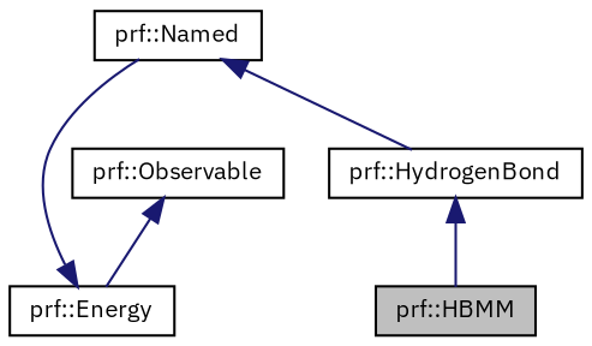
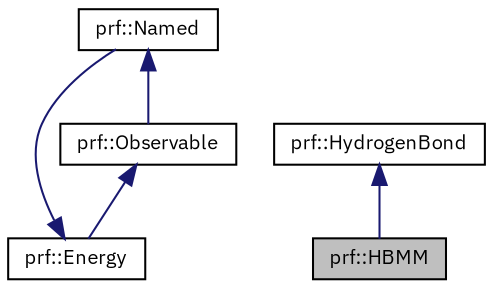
  digraph {
    fontname="IBM Plex Sans"
    node [color=black fontname="IBM Plex Sans" fontsize=10 shape=record]
    edge [color=midnightblue dir=back fontname="IBM Plex Sans" fontsize=10 labelfontname=Helvetica labelfontsize=10 style=solid]
    n1 [fillcolor=grey75 fontcolor=black height=0.2 label="prf::HBMM" style=filled width=0.4]
    n2 [height=0.2 label="prf::HydrogenBond" width=0.4]
    n3 [height=0.2 label="prf::Energy" width=0.4]
    n4 [height=0.2 label="prf::Named" width=0.4]
    n5 [height=0.2 label="prf::Observable" width=0.4]
    n2 -> n1
    n3 -> n4
-   n4 -> n2
+   n4 -> n5
    n5 -> n3
  }
